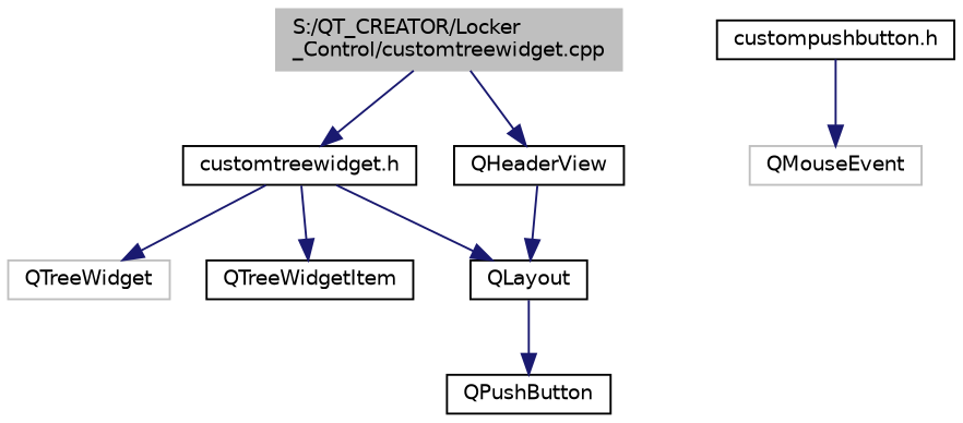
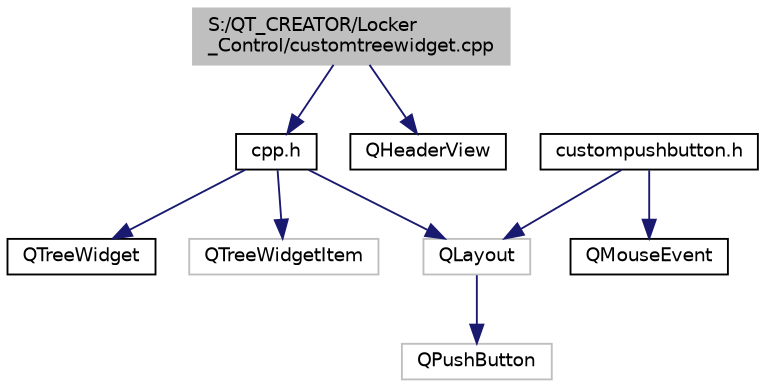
  digraph {
    node [color=grey75 fillcolor=white fontname=Helvetica fontsize=10 shape=record style=filled]
    edge [color=midnightblue fontname=Helvetica fontsize=10 labelfontname=Helvetica labelfontsize=10 style=solid]
    n1 [fillcolor=grey75 fontcolor=black height=0.2 label="S:/QT_CREATOR/Locker\l_Control/customtreewidget.cpp" width=0.4]
-   n2 [color=black height=0.2 label="customtreewidget.h" width=0.4]
+   n2 [color=black height=0.2 label="cpp.h" width=0.4]
    n3 [color=black height=0.2 label=QHeaderView width=0.4]
-   n4 [height=0.2 label=QTreeWidget width=0.4]
-   n5 [color=black height=0.2 label=QTreeWidgetItem width=0.4]
-   n6 [color=black height=0.2 label=QLayout width=0.4]
+   n4 [color=black height=0.2 label=QTreeWidget width=0.4]
+   n5 [height=0.2 label=QTreeWidgetItem width=0.4]
+   n6 [height=0.2 label=QLayout width=0.4]
    n7 [color=black height=0.2 label="custompushbutton.h" width=0.4]
-   n8 [height=0.2 label=QMouseEvent width=0.4]
-   n9 [color=black height=0.2 label=QPushButton width=0.4]
+   n8 [color=black height=0.2 label=QMouseEvent width=0.4]
+   n9 [height=0.2 label=QPushButton width=0.4]
    n1 -> n2
    n1 -> n3
    n2 -> n4
    n2 -> n5
    n2 -> n6
    n6 -> n9
-   n3 -> n6
+   n7 -> n6
    n7 -> n8
  }
